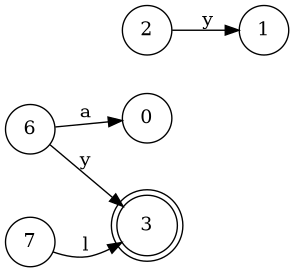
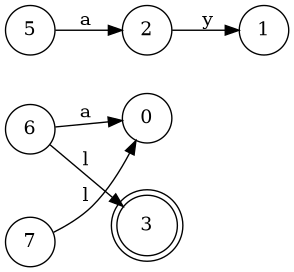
  digraph {
    rankdir=LR
    node [shape=circle]
    6
    0
    3 [shape=doublecircle]
    7
    2
    1
+   5
    6 -> 0 [label=a]
-   6 -> 3 [label=y]
-   7 -> 3 [label=l]
+   6 -> 3 [label=l]
+   7 -> 0 [label=l]
    2 -> 1 [label=y]
+   5 -> 2 [label=a]
  }
